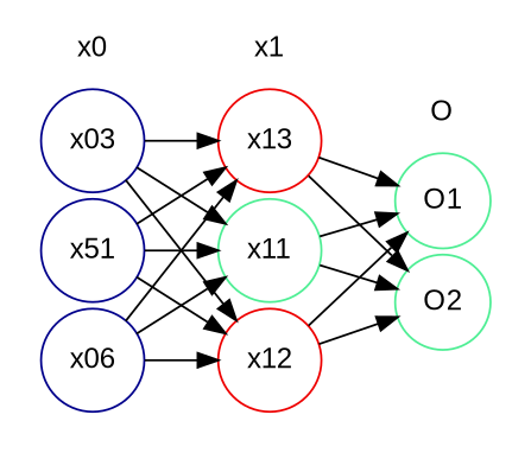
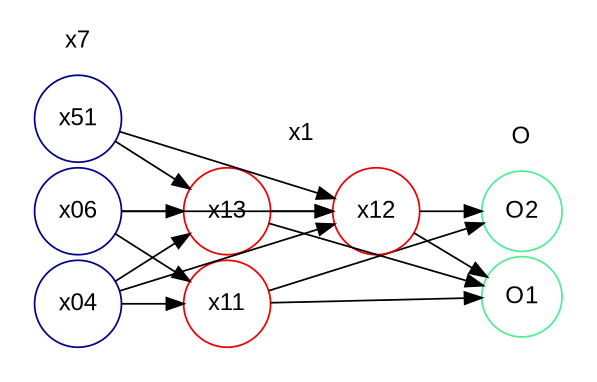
  digraph {
    fontname="Liberation Sans"
    nodesep=.05
    rankdir=LR
    splines=line
    node [color=red2 fontname="Liberation Sans" shape=circle style=solid]
    edge [fontname="Liberation Sans"]
-   x11 [color=seagreen2]
+   x11
    x12
    x13
    n4 [color=blue4 label=x51]
    n5 [color=blue4 label=x06]
-   x03 [color=blue4]
+   x03 [color=blue4 label=x04]
    O1 [color=seagreen2]
    O2 [color=seagreen2]
    subgraph cluster_1 {
      color=white
      label=x1
      x11
      x12
      x13
    }
    subgraph cluster_2 {
      color=white
-     label=x0
+     label=x7
      n4
      n5
      x03
    }
    subgraph cluster_3 {
      color=white
      label=O
      O1
      O2
    }
    x11 -> O1
    x11 -> O2
    x12 -> O1
    x12 -> O2
    x13 -> O1
-   x13 -> O2
-   n4 -> x11
+   x13 -> x12
    n4 -> x12
    n4 -> x13
    n5 -> x11
    n5 -> x12
    n5 -> x13
    x03 -> x11
    x03 -> x12
    x03 -> x13
  }
